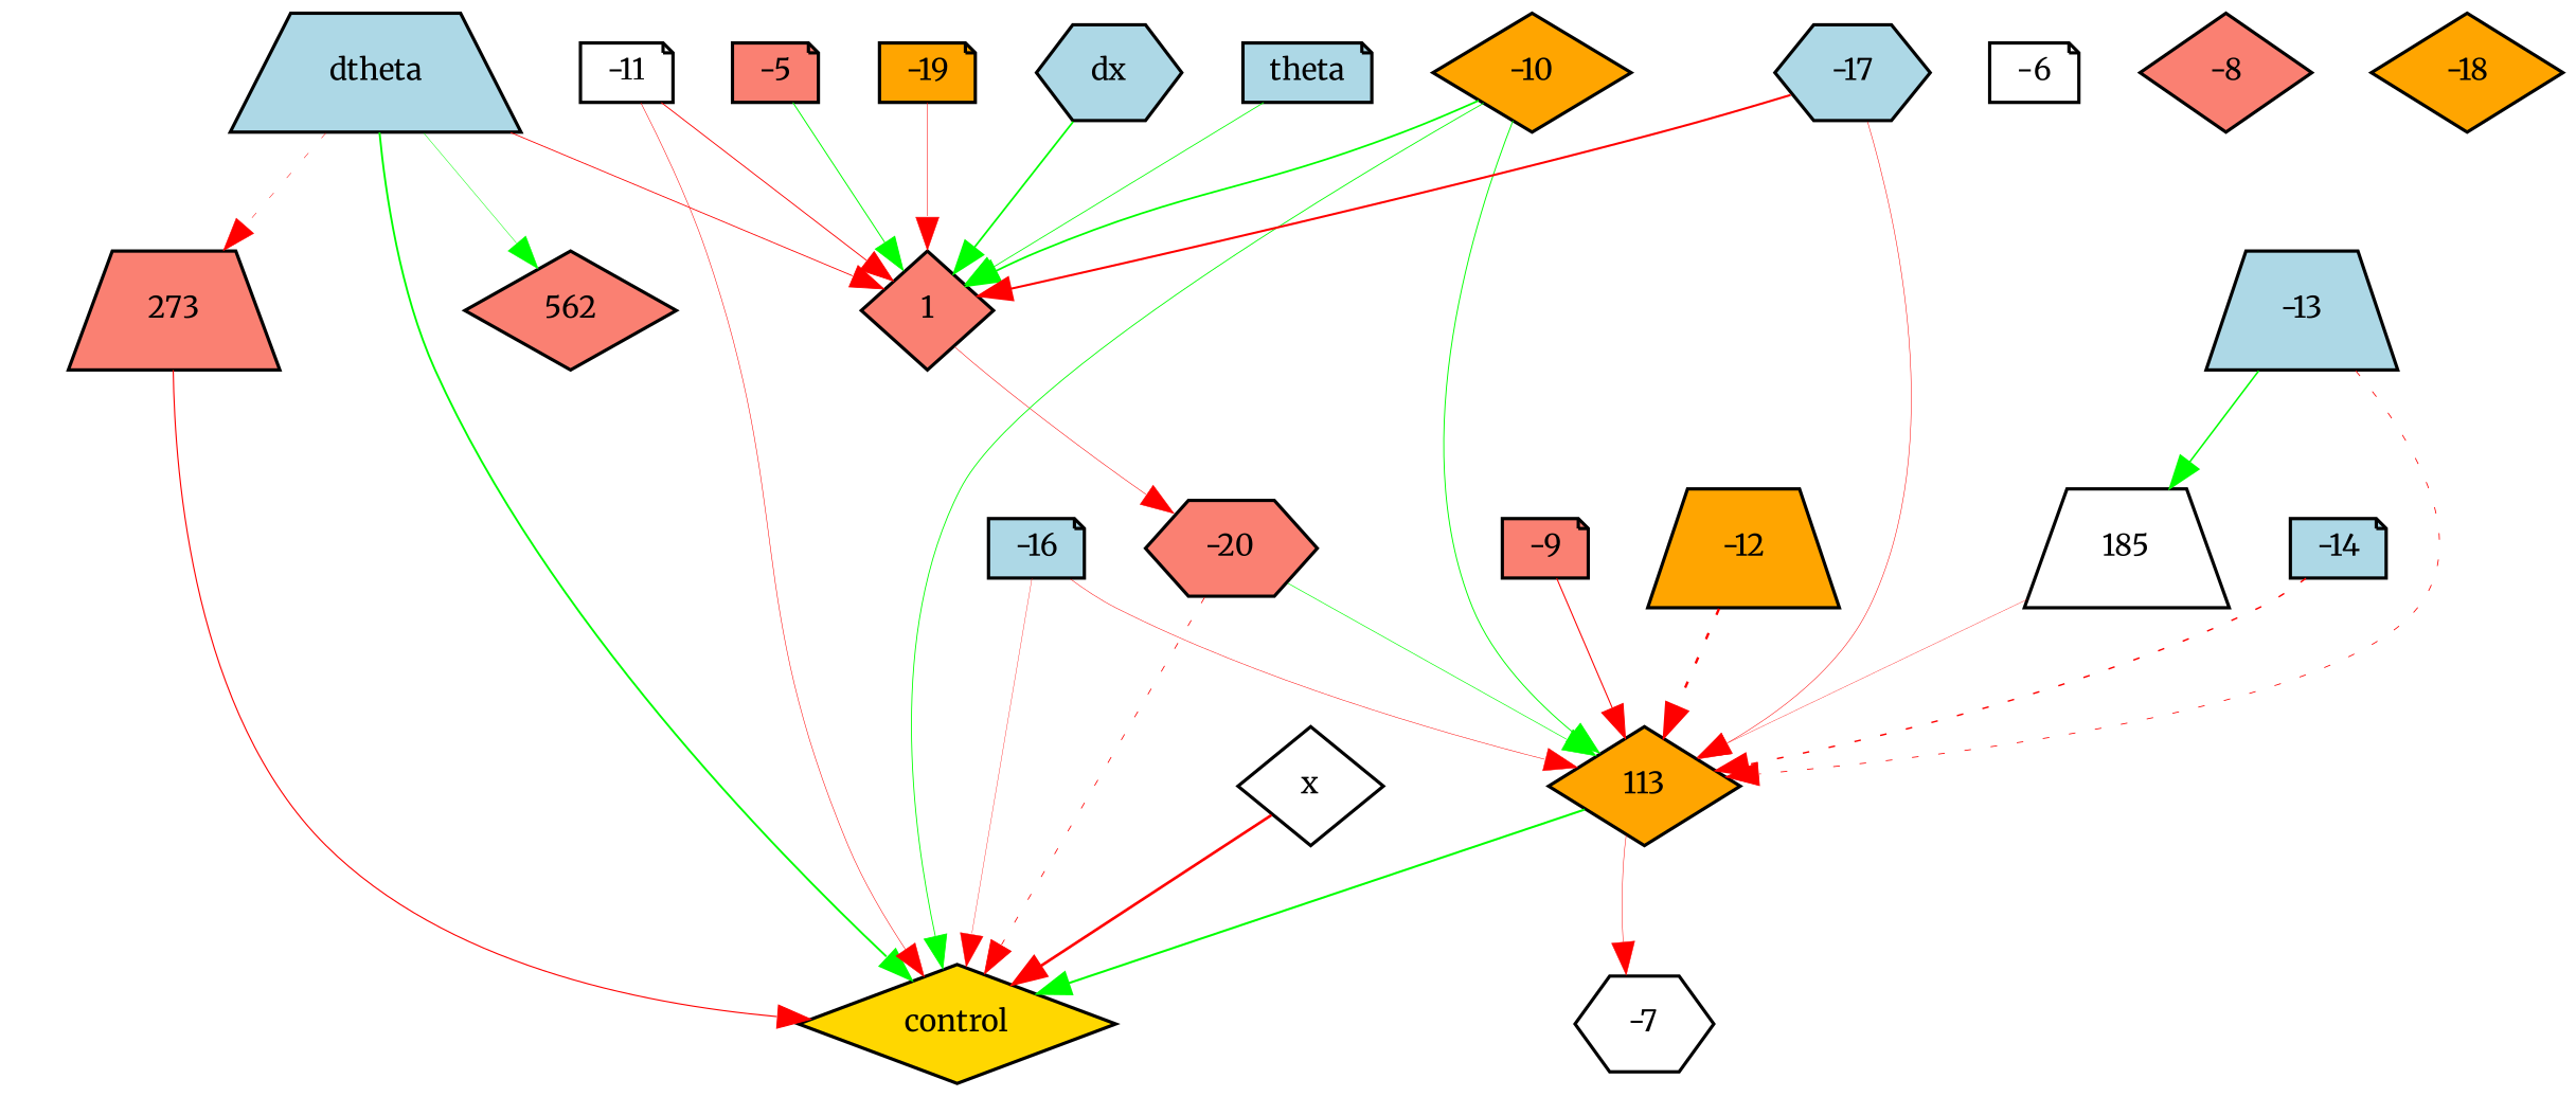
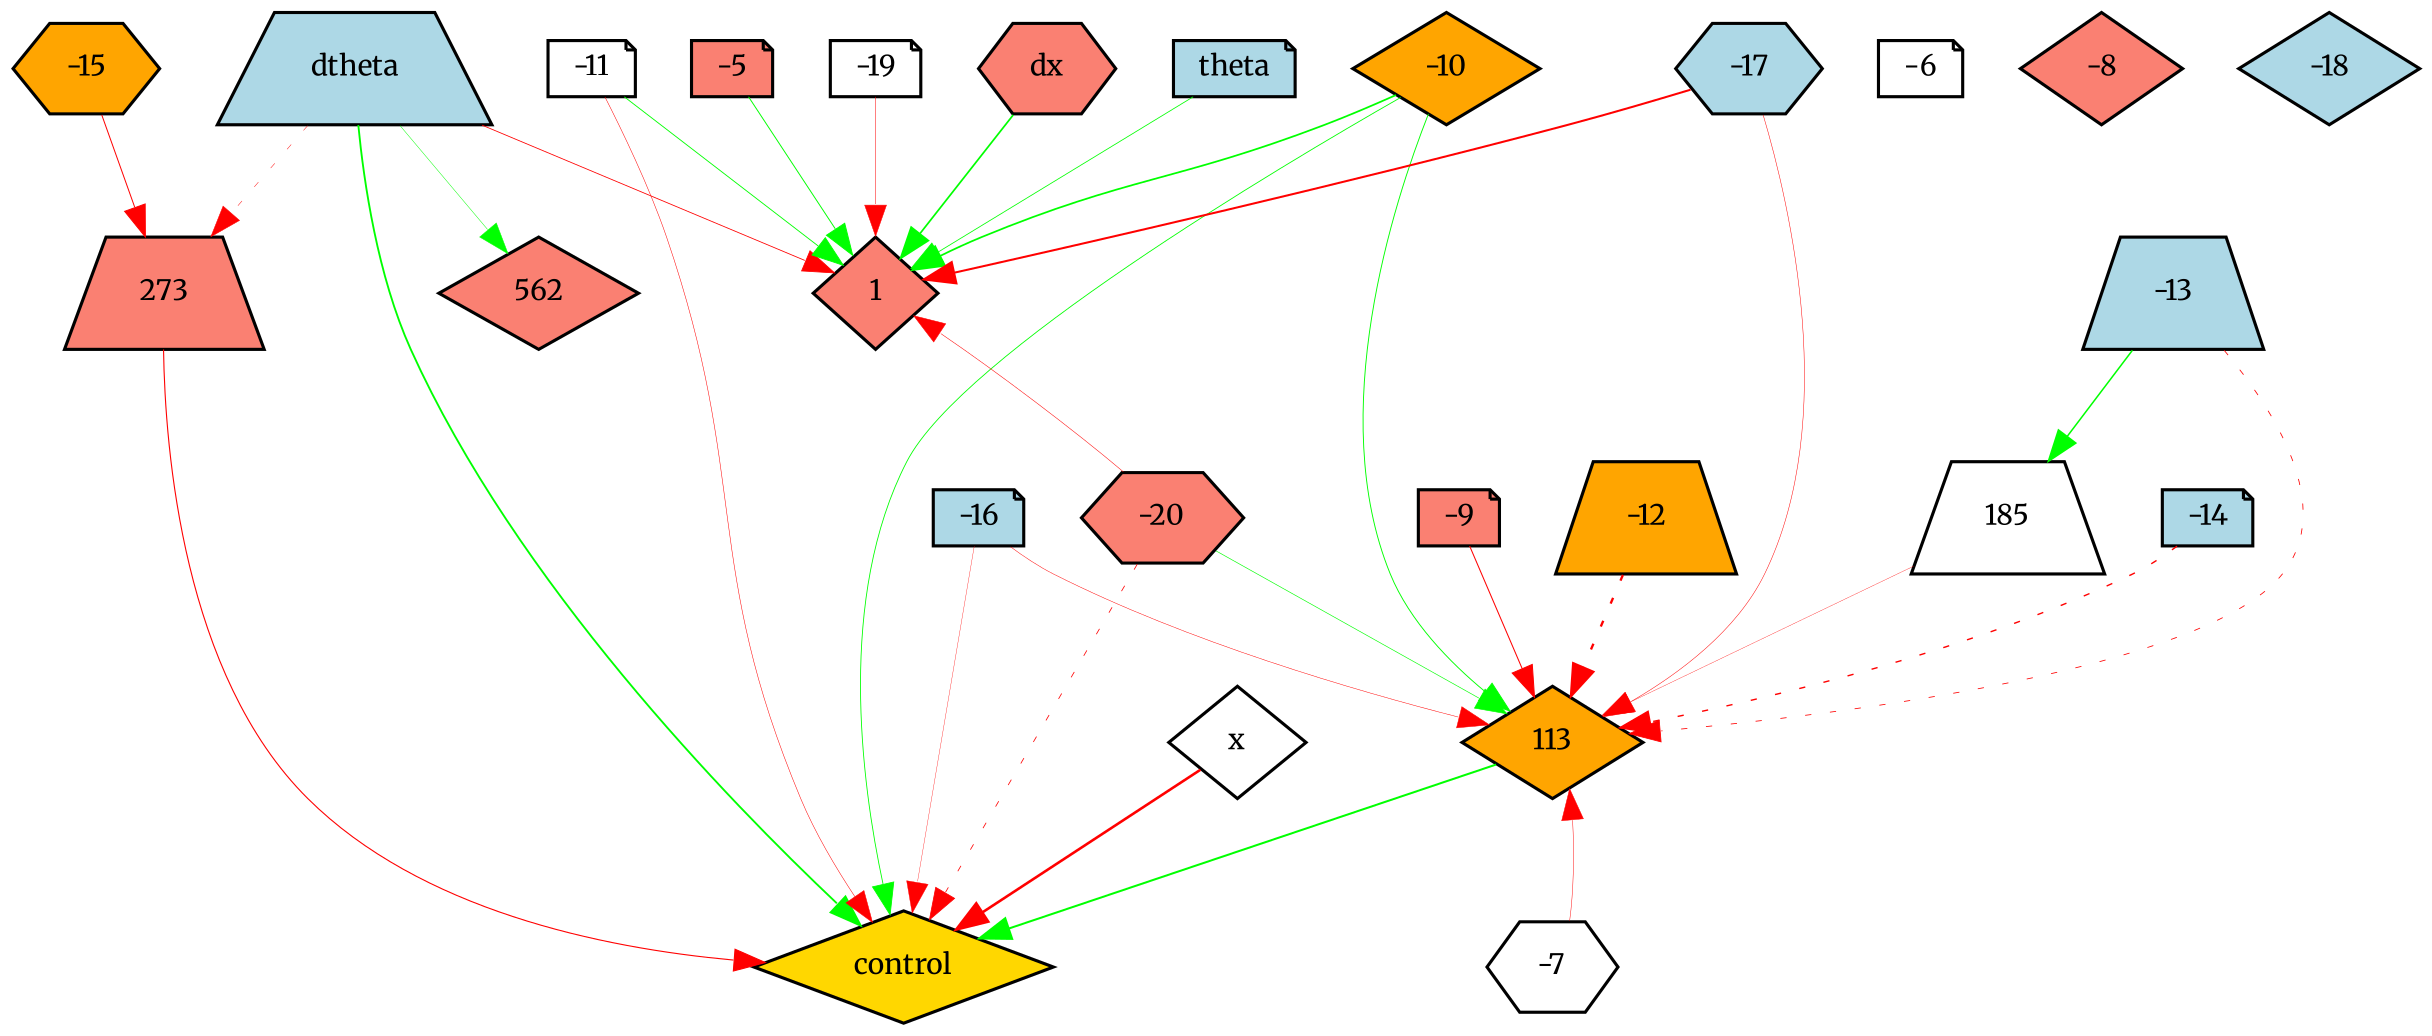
  digraph {
    fontname=Merriweather
    node [fillcolor=lightblue fontname=Merriweather fontsize=9 shape=diamond style=filled]
    edge [color=red fontname=Merriweather style=solid]
    x [fillcolor=white height=0.2 width=0.2]
    control [fillcolor=gold height=0.2 width=0.2]
-   dx [height=0.2 shape=hexagon width=0.2]
+   dx [fillcolor=salmon height=0.2 shape=hexagon width=0.2]
    1 [fillcolor=salmon height=0.2 width=0.2]
    theta [height=0.2 shape=note width=0.2]
    dtheta [height=0.2 shape=trapezium width=0.2]
    562 [fillcolor=salmon height=0.2 width=0.2]
    273 [fillcolor=salmon height=0.2 shape=trapezium width=0.2]
    -5 [fillcolor=salmon height=0.2 shape=note width=0.2]
    -6 [fillcolor=white height=0.2 shape=note width=0.2]
    -7 [fillcolor=white height=0.2 shape=hexagon width=0.2]
    113 [fillcolor=orange height=0.2 width=0.2]
    -8 [fillcolor=salmon height=0.2 width=0.2]
    -9 [fillcolor=salmon height=0.2 shape=note width=0.2]
    -10 [fillcolor=orange height=0.2 width=0.2]
    -11 [fillcolor=white height=0.2 shape=note width=0.2]
    -12 [fillcolor=orange height=0.2 shape=trapezium width=0.2]
    -13 [height=0.2 shape=trapezium width=0.2]
    185 [fillcolor=white height=0.2 shape=trapezium width=0.2]
    -14 [height=0.2 shape=note width=0.2]
+   -15 [fillcolor=orange height=0.2 shape=hexagon width=0.2]
    -16 [height=0.2 shape=note width=0.2]
    -17 [height=0.2 shape=hexagon width=0.2]
-   -18 [fillcolor=orange height=0.2 width=0.2]
-   -19 [fillcolor=orange height=0.2 shape=note width=0.2]
+   -18 [height=0.2 width=0.2]
+   -19 [fillcolor=white height=0.2 shape=note width=0.2]
    -20 [fillcolor=salmon height=0.2 shape=hexagon width=0.2]
    x -> control [penwidth=0.8371859971381803]
    dx -> 1 [color=green penwidth=0.5518423229941429]
    theta -> 1 [color=green penwidth=0.25381768439254815]
    dtheta -> control [color=green penwidth=0.5989607130958895]
    dtheta -> 1 [penwidth=0.2641654535820491]
    dtheta -> 562 [color=green penwidth=0.15081853310754]
    dtheta -> 273 [penwidth=0.1484351041954048 style=dotted]
    273 -> control [penwidth=0.3522522252058973]
    -5 -> 1 [color=green penwidth=0.30642277785331107]
-   113 -> -7 [penwidth=0.14727364443792218]
+   -7 -> 113 [penwidth=0.14727364443792218]
    113 -> control [color=green penwidth=0.6469212745407911]
    -9 -> 113 [penwidth=0.33288544588665636]
    -10 -> control [color=green penwidth=0.2724865532779355]
    -10 -> 1 [color=green penwidth=0.5630634373877484]
    -10 -> 113 [color=green penwidth=0.29674267488835826]
    -11 -> control [penwidth=0.161933891668577]
-   -11 -> 1 [penwidth=0.28091715174683596]
+   -11 -> 1 [color=green penwidth=0.28091715174683596]
    -12 -> 113 [penwidth=0.7476989251693648 style=dotted]
    -13 -> 113 [penwidth=0.2584551333764021 style=dotted]
    -13 -> 185 [color=green penwidth=0.4883375394785918]
    185 -> 113 [penwidth=0.10940799509911861]
    -14 -> 113 [penwidth=0.4476456635858215 style=dotted]
+   -15 -> 273 [penwidth=0.32006510929135457]
    -16 -> control [penwidth=0.11003399610411577]
    -16 -> 113 [penwidth=0.15095106943212866]
    -17 -> 1 [penwidth=0.6530533573156212]
    -17 -> 113 [penwidth=0.15684048177151688]
    -19 -> 1 [penwidth=0.15924385634812876]
    -20 -> control [penwidth=0.2519458189050773 style=dotted]
-   1 -> -20 [penwidth=0.16393630325979291]
+   -20 -> 1 [penwidth=0.16393630325979291]
    -20 -> 113 [color=green penwidth=0.2023657524228704]
  }
